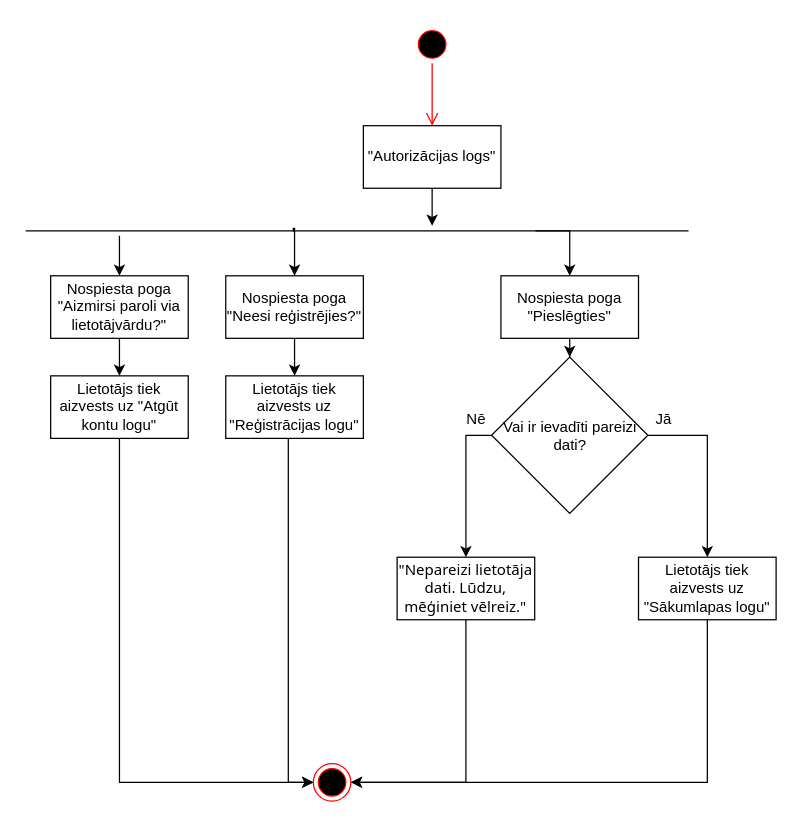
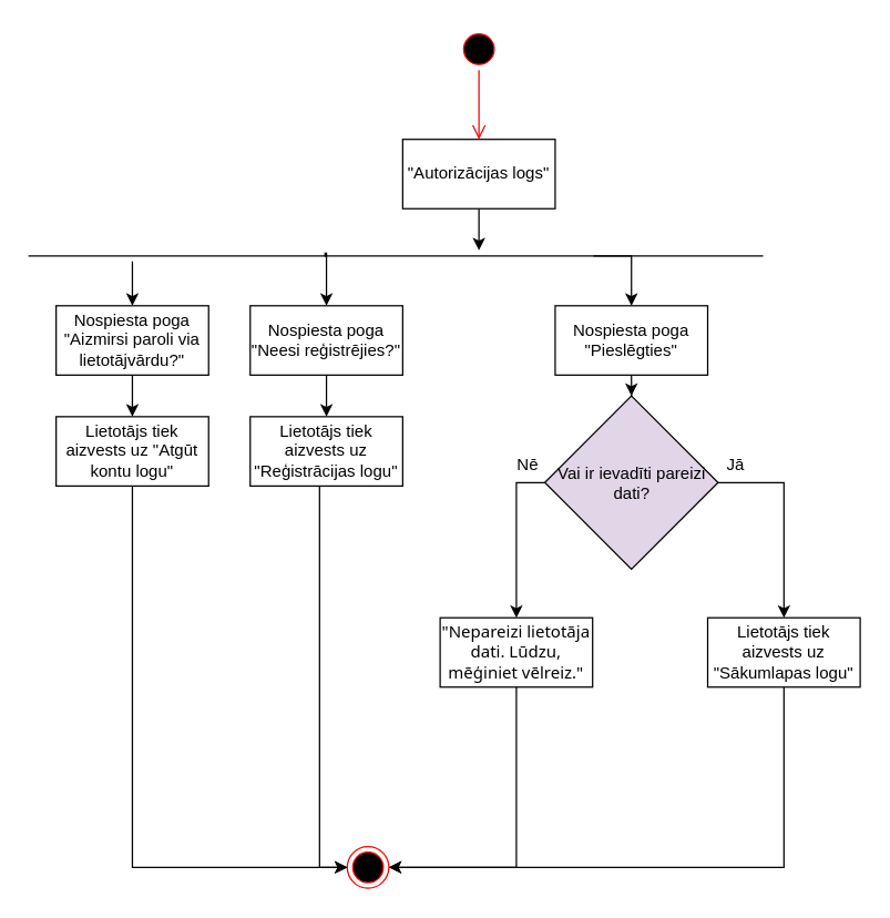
  <mxCell id="0" />
  <mxCell id="1" parent="0" />
  <mxCell id="2" value="" style="ellipse;html=1;shape=startState;fillColor=#000000;strokeColor=#ff0000;" parent="1" vertex="1"><mxGeometry x="330" y="20" width="30" height="30" as="geometry" /></mxCell>
  <mxCell id="3" value="" style="edgeStyle=orthogonalEdgeStyle;html=1;verticalAlign=bottom;endArrow=open;endSize=8;strokeColor=#ff0000;rounded=0;entryX=0.5;entryY=0;entryDx=0;entryDy=0;" parent="1" source="2" target="5" edge="1"><mxGeometry relative="1" as="geometry"><mxPoint x="345" y="110" as="targetPoint" /></mxGeometry></mxCell>
  <mxCell id="4" style="edgeStyle=orthogonalEdgeStyle;rounded=0;orthogonalLoop=1;jettySize=auto;html=1;" parent="1" source="5" target="7" edge="1"><mxGeometry relative="1" as="geometry"><mxPoint x="345" y="170" as="targetPoint" /><Array as="points"><mxPoint x="345" y="180" /><mxPoint x="345" y="180" /></Array></mxGeometry></mxCell>
  <mxCell id="5" value="&quot;Autorizācijas logs&quot;" style="html=1;whiteSpace=wrap;" parent="1" vertex="1"><mxGeometry x="290" y="100" width="110" height="50" as="geometry" /></mxCell>
  <mxCell id="6" style="edgeStyle=orthogonalEdgeStyle;rounded=0;orthogonalLoop=1;jettySize=auto;html=1;entryX=0.5;entryY=0;entryDx=0;entryDy=0;" edge="1" parent="1" source="7" target="27"><mxGeometry relative="1" as="geometry"><Array as="points"><mxPoint x="95" y="200" /><mxPoint x="95" y="200" /></Array></mxGeometry></mxCell>
  <mxCell id="7" value="" style="line;strokeWidth=1;fillColor=none;align=left;verticalAlign=middle;spacingTop=-1;spacingLeft=3;spacingRight=3;rotatable=0;labelPosition=right;points=[];portConstraint=eastwest;strokeColor=inherit;" parent="1" vertex="1"><mxGeometry x="20" y="180" width="530" height="8" as="geometry" /></mxCell>
  <mxCell id="8" style="edgeStyle=orthogonalEdgeStyle;rounded=0;orthogonalLoop=1;jettySize=auto;html=1;" parent="1" source="9" target="15" edge="1"><mxGeometry relative="1" as="geometry" /></mxCell>
  <mxCell id="9" value="Nospiesta poga &quot;Neesi reģistrējies?&quot;" style="html=1;whiteSpace=wrap;" parent="1" vertex="1"><mxGeometry x="180" y="220" width="110" height="50" as="geometry" /></mxCell>
  <mxCell id="10" style="edgeStyle=orthogonalEdgeStyle;rounded=0;orthogonalLoop=1;jettySize=auto;html=1;exitX=0.5;exitY=1;exitDx=0;exitDy=0;" parent="1" source="11" target="19" edge="1"><mxGeometry relative="1" as="geometry" /></mxCell>
  <mxCell id="11" value="Nospiesta poga &quot;Pieslēgties&quot;" style="html=1;whiteSpace=wrap;" parent="1" vertex="1"><mxGeometry x="400" y="220" width="110" height="50" as="geometry" /></mxCell>
  <mxCell id="12" style="edgeStyle=orthogonalEdgeStyle;rounded=0;orthogonalLoop=1;jettySize=auto;html=1;entryX=0.5;entryY=0;entryDx=0;entryDy=0;" parent="1" target="9" edge="1"><mxGeometry relative="1" as="geometry"><mxPoint x="355" y="190" as="targetPoint" /><mxPoint x="235" y="184" as="sourcePoint" /><Array as="points"><mxPoint x="234" y="182" /><mxPoint x="235" y="182" /></Array></mxGeometry></mxCell>
  <mxCell id="13" style="edgeStyle=orthogonalEdgeStyle;rounded=0;orthogonalLoop=1;jettySize=auto;html=1;exitX=0.769;exitY=0.5;exitDx=0;exitDy=0;exitPerimeter=0;" parent="1" source="7" target="11" edge="1"><mxGeometry relative="1" as="geometry"><mxPoint x="365" y="200" as="targetPoint" /><mxPoint x="365" y="170" as="sourcePoint" /><Array as="points"><mxPoint x="455" y="190" /><mxPoint x="455" y="190" /></Array></mxGeometry></mxCell>
  <mxCell id="14" style="edgeStyle=orthogonalEdgeStyle;rounded=0;orthogonalLoop=1;jettySize=auto;html=1;entryX=0;entryY=0.5;entryDx=0;entryDy=0;" parent="1" source="15" target="16" edge="1"><mxGeometry relative="1" as="geometry"><Array as="points"><mxPoint x="230" y="625" /></Array></mxGeometry></mxCell>
  <mxCell id="15" value="Lietotājs tiek aizvests uz &quot;Reģistrācijas logu&quot;" style="html=1;whiteSpace=wrap;" parent="1" vertex="1"><mxGeometry x="180" y="300" width="110" height="50" as="geometry" /></mxCell>
  <mxCell id="16" value="" style="ellipse;html=1;shape=endState;fillColor=#000000;strokeColor=#ff0000;" parent="1" vertex="1"><mxGeometry x="250" y="610" width="30" height="30" as="geometry" /></mxCell>
  <mxCell id="17" style="edgeStyle=orthogonalEdgeStyle;rounded=0;orthogonalLoop=1;jettySize=auto;html=1;exitX=0;exitY=0.5;exitDx=0;exitDy=0;" parent="1" source="19" target="21" edge="1"><mxGeometry relative="1" as="geometry"><mxPoint x="370" y="430" as="targetPoint" /></mxGeometry></mxCell>
  <mxCell id="18" style="edgeStyle=orthogonalEdgeStyle;rounded=0;orthogonalLoop=1;jettySize=auto;html=1;exitX=1;exitY=0.5;exitDx=0;exitDy=0;" parent="1" source="19" target="25" edge="1"><mxGeometry relative="1" as="geometry" /></mxCell>
- <mxCell id="19" value="Vai ir ievadīti pareizi dati?" style="rhombus;whiteSpace=wrap;html=1;" parent="1" vertex="1"><mxGeometry x="392.5" y="285" width="125" height="125" as="geometry" /></mxCell>
+ <mxCell id="19" value="Vai ir ievadīti pareizi dati?" style="rhombus;whiteSpace=wrap;html=1;fillColor=#e1d5e7;" parent="1" vertex="1"><mxGeometry x="392.5" y="285" width="125" height="125" as="geometry" /></mxCell>
  <mxCell id="20" style="edgeStyle=orthogonalEdgeStyle;rounded=0;orthogonalLoop=1;jettySize=auto;html=1;entryX=1;entryY=0.5;entryDx=0;entryDy=0;" parent="1" source="21" target="16" edge="1"><mxGeometry relative="1" as="geometry"><Array as="points"><mxPoint x="372" y="625" /></Array></mxGeometry></mxCell>
  <mxCell id="21" value="&lt;div style=&quot;&quot;&gt;&lt;span style=&quot;font-family: ui-sans-serif, system-ui, sans-serif, &amp;quot;Apple Color Emoji&amp;quot;, &amp;quot;Segoe UI Emoji&amp;quot;, &amp;quot;Segoe UI Symbol&amp;quot;, &amp;quot;Noto Color Emoji&amp;quot;; background-color: initial;&quot;&gt;&quot;Nepareizi lietotāja dati. Lūdzu, mēģiniet vēlreiz.&quot;&lt;/span&gt;&lt;/div&gt;" style="html=1;whiteSpace=wrap;align=center;" parent="1" vertex="1"><mxGeometry x="317" y="445" width="110" height="50" as="geometry" /></mxCell>
  <mxCell id="22" value="Nē" style="text;html=1;align=center;verticalAlign=middle;resizable=0;points=[];autosize=1;strokeColor=none;fillColor=none;" parent="1" vertex="1"><mxGeometry x="360" y="320" width="40" height="30" as="geometry" /></mxCell>
  <mxCell id="23" value="Jā" style="text;html=1;align=center;verticalAlign=middle;resizable=0;points=[];autosize=1;strokeColor=none;fillColor=none;" parent="1" vertex="1"><mxGeometry x="510" y="320" width="40" height="30" as="geometry" /></mxCell>
  <mxCell id="24" style="edgeStyle=orthogonalEdgeStyle;rounded=0;orthogonalLoop=1;jettySize=auto;html=1;entryX=1;entryY=0.5;entryDx=0;entryDy=0;" parent="1" source="25" target="16" edge="1"><mxGeometry relative="1" as="geometry"><Array as="points"><mxPoint x="565" y="625" /></Array></mxGeometry></mxCell>
  <mxCell id="25" value="&lt;div style=&quot;&quot;&gt;Lietotājs tiek aizvests uz &quot;Sākumlapas logu&quot;&lt;br&gt;&lt;/div&gt;" style="html=1;whiteSpace=wrap;align=center;" parent="1" vertex="1"><mxGeometry x="510" y="445" width="110" height="50" as="geometry" /></mxCell>
  <mxCell id="26" style="edgeStyle=orthogonalEdgeStyle;rounded=0;orthogonalLoop=1;jettySize=auto;html=1;entryX=0.5;entryY=0;entryDx=0;entryDy=0;" edge="1" parent="1" source="27" target="29"><mxGeometry relative="1" as="geometry" /></mxCell>
  <mxCell id="27" value="Nospiesta poga &quot;Aizmirsi paroli via lietotājvārdu?&quot;" style="html=1;whiteSpace=wrap;" vertex="1" parent="1"><mxGeometry x="40" y="220" width="110" height="50" as="geometry" /></mxCell>
  <mxCell id="28" style="edgeStyle=orthogonalEdgeStyle;rounded=0;orthogonalLoop=1;jettySize=auto;html=1;entryX=0;entryY=0.5;entryDx=0;entryDy=0;" edge="1" parent="1" source="29" target="16"><mxGeometry relative="1" as="geometry"><Array as="points"><mxPoint x="95" y="625" /></Array></mxGeometry></mxCell>
  <mxCell id="29" value="Lietotājs tiek aizvests uz &quot;Atgūt kontu logu&quot;" style="html=1;whiteSpace=wrap;" vertex="1" parent="1"><mxGeometry x="40" y="300" width="110" height="50" as="geometry" /></mxCell>
